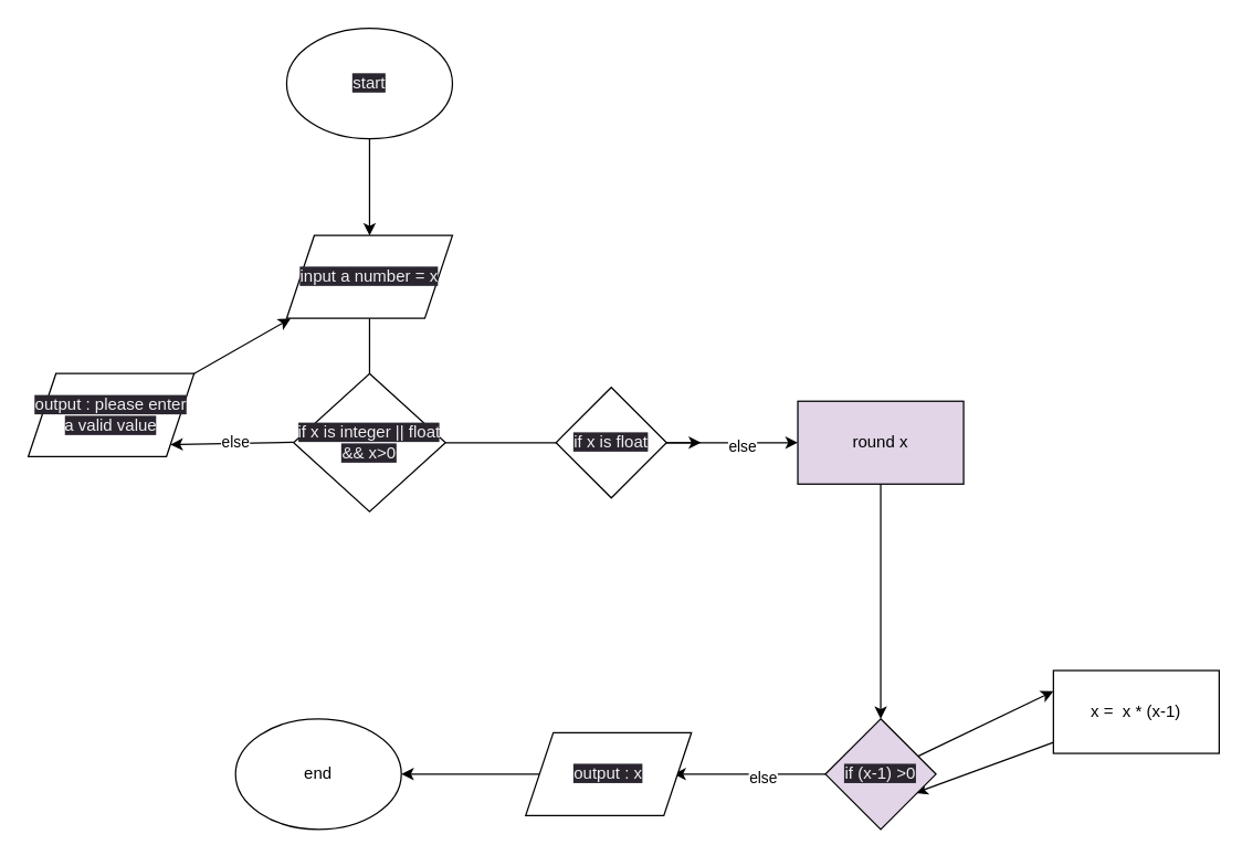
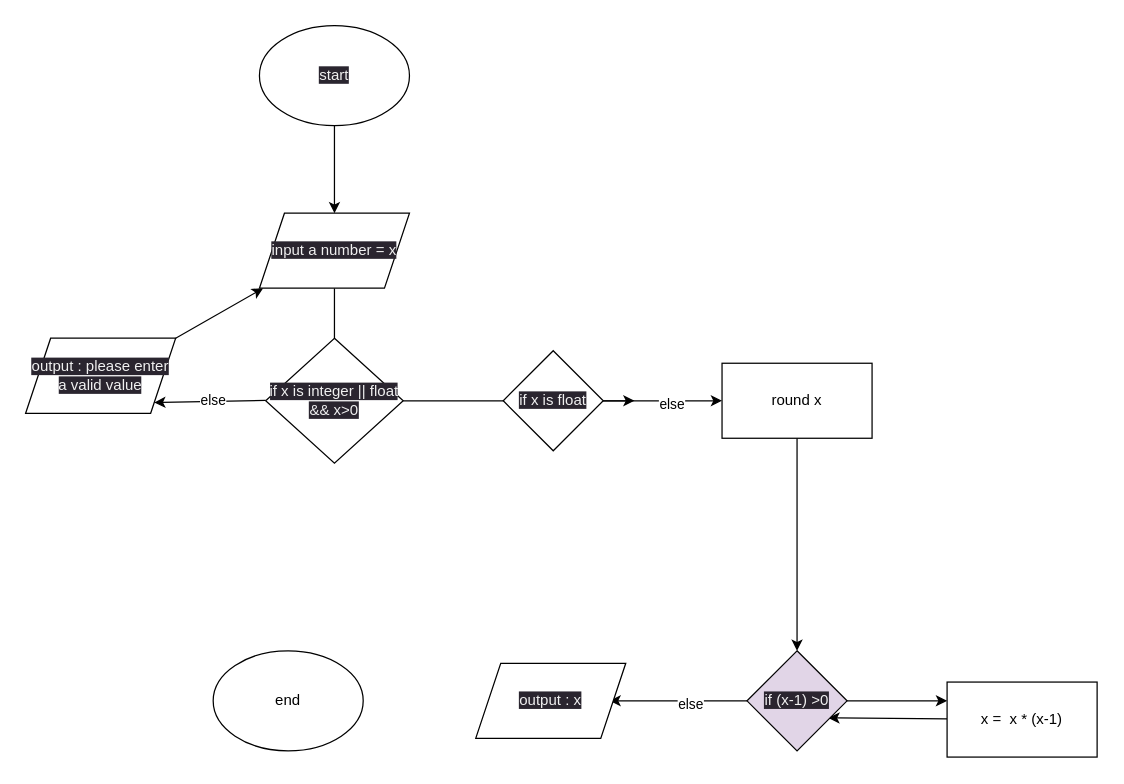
  <mxCell id="0" />
  <mxCell id="1" parent="0" />
  <mxCell id="2" value="" style="edgeStyle=none;html=1;" parent="1" edge="1"><mxGeometry relative="1" as="geometry"><mxPoint x="267" y="100" as="sourcePoint" /><mxPoint x="267" y="170" as="targetPoint" /></mxGeometry></mxCell>
  <mxCell id="3" value="" style="edgeStyle=none;html=1;" parent="1" edge="1"><mxGeometry relative="1" as="geometry"><mxPoint x="267" y="290" as="targetPoint" /><mxPoint x="267" y="230" as="sourcePoint" /></mxGeometry></mxCell>
  <mxCell id="4" value="" style="edgeStyle=none;html=1;entryX=1;entryY=1;entryDx=0;entryDy=0;" parent="1" edge="1" target="23"><mxGeometry relative="1" as="geometry"><mxPoint x="212" y="319.67" as="sourcePoint" /><mxPoint x="132" y="319.67" as="targetPoint" /></mxGeometry></mxCell>
  <mxCell id="5" value="else" style="edgeLabel;html=1;align=center;verticalAlign=middle;resizable=0;points=[];" parent="4" vertex="1" connectable="0"><mxGeometry x="-0.058" y="-1" relative="1" as="geometry"><mxPoint as="offset" /></mxGeometry></mxCell>
  <mxCell id="6" value="" style="edgeStyle=none;html=1;entryX=0.5;entryY=0;entryDx=0;entryDy=0;exitX=1;exitY=0.5;exitDx=0;exitDy=0;" parent="1" source="12" edge="1"><mxGeometry relative="1" as="geometry"><mxPoint x="267" y="350" as="sourcePoint" /><mxPoint x="507" y="320" as="targetPoint" /></mxGeometry></mxCell>
  <mxCell id="7" value="" style="edgeStyle=none;html=1;exitX=1;exitY=0;exitDx=0;exitDy=0;" parent="1" source="23" edge="1"><mxGeometry relative="1" as="geometry"><mxPoint x="150" y="270" as="sourcePoint" /><mxPoint x="210" y="230" as="targetPoint" /></mxGeometry></mxCell>
  <mxCell id="8" value="" style="edgeStyle=none;html=1;entryX=0.813;entryY=0.671;entryDx=0;entryDy=0;entryPerimeter=0;" parent="1" source="9" target="19" edge="1"><mxGeometry relative="1" as="geometry" /></mxCell>
- <mxCell id="9" value="x =&amp;nbsp; x * (x-1)" style="whiteSpace=wrap;html=1;" parent="1" vertex="1"><mxGeometry x="762" y="485" width="120" height="60" as="geometry" /></mxCell>
+ <mxCell id="9" value="x =&amp;nbsp; x * (x-1)" style="whiteSpace=wrap;html=1;" parent="1" vertex="1"><mxGeometry x="757" y="545" width="120" height="60" as="geometry" /></mxCell>
  <mxCell id="10" style="edgeStyle=none;html=1;" parent="1" source="11" target="19" edge="1"><mxGeometry relative="1" as="geometry"><mxPoint x="331" y="530.677" as="targetPoint" /></mxGeometry></mxCell>
- <mxCell id="11" value="round x" style="whiteSpace=wrap;html=1;fillColor=#e1d5e7;" parent="1" vertex="1"><mxGeometry x="577" y="290" width="120" height="60" as="geometry" /></mxCell>
+ <mxCell id="11" value="round x" style="whiteSpace=wrap;html=1;" parent="1" vertex="1"><mxGeometry x="577" y="290" width="120" height="60" as="geometry" /></mxCell>
  <mxCell id="12" value="&lt;span style=&quot;color: rgb(240, 240, 240); font-family: Helvetica; font-size: 12px; font-style: normal; font-variant-ligatures: normal; font-variant-caps: normal; font-weight: 400; letter-spacing: normal; orphans: 2; text-align: center; text-indent: 0px; text-transform: none; widows: 2; word-spacing: 0px; -webkit-text-stroke-width: 0px; background-color: rgb(42, 37, 47); text-decoration-thickness: initial; text-decoration-style: initial; text-decoration-color: initial; float: none; display: inline !important;&quot;&gt;if x is integer || float &amp;amp;&amp;amp; x&amp;gt;0&lt;/span&gt;" style="rhombus;whiteSpace=wrap;html=1;" parent="1" vertex="1"><mxGeometry x="212" y="270" width="110" height="100" as="geometry" /></mxCell>
  <mxCell id="13" value="" style="edgeStyle=none;html=1;" parent="1" source="15" target="11" edge="1"><mxGeometry relative="1" as="geometry" /></mxCell>
  <mxCell id="14" value="else" style="edgeLabel;html=1;align=center;verticalAlign=middle;resizable=0;points=[];" parent="13" vertex="1" connectable="0"><mxGeometry x="0.133" y="-2" relative="1" as="geometry"><mxPoint as="offset" /></mxGeometry></mxCell>
  <mxCell id="15" value="&lt;meta charset=&quot;utf-8&quot;&gt;&lt;span style=&quot;color: rgb(240, 240, 240); font-family: Helvetica; font-size: 12px; font-style: normal; font-variant-ligatures: normal; font-variant-caps: normal; font-weight: 400; letter-spacing: normal; orphans: 2; text-align: center; text-indent: 0px; text-transform: none; widows: 2; word-spacing: 0px; -webkit-text-stroke-width: 0px; background-color: rgb(42, 37, 47); text-decoration-thickness: initial; text-decoration-style: initial; text-decoration-color: initial; float: none; display: inline !important;&quot;&gt;if x is float&lt;/span&gt;" style="rhombus;whiteSpace=wrap;html=1;" parent="1" vertex="1"><mxGeometry x="402" y="280" width="80" height="80" as="geometry" /></mxCell>
  <mxCell id="16" value="" style="edgeStyle=none;html=1;entryX=0;entryY=0.25;entryDx=0;entryDy=0;" parent="1" source="19" target="9" edge="1"><mxGeometry relative="1" as="geometry"><mxPoint x="527" y="560" as="targetPoint" /></mxGeometry></mxCell>
  <mxCell id="17" style="edgeStyle=none;html=1;" parent="1" source="19" edge="1"><mxGeometry relative="1" as="geometry"><mxPoint x="487" y="560" as="targetPoint" /></mxGeometry></mxCell>
  <mxCell id="18" value="else" style="edgeLabel;html=1;align=center;verticalAlign=middle;resizable=0;points=[];" parent="17" vertex="1" connectable="0"><mxGeometry x="-0.165" y="2" relative="1" as="geometry"><mxPoint as="offset" /></mxGeometry></mxCell>
  <mxCell id="19" value="&lt;meta charset=&quot;utf-8&quot;&gt;&lt;span style=&quot;color: rgb(240, 240, 240); font-family: Helvetica; font-size: 12px; font-style: normal; font-variant-ligatures: normal; font-variant-caps: normal; font-weight: 400; letter-spacing: normal; orphans: 2; text-align: center; text-indent: 0px; text-transform: none; widows: 2; word-spacing: 0px; -webkit-text-stroke-width: 0px; background-color: rgb(42, 37, 47); text-decoration-thickness: initial; text-decoration-style: initial; text-decoration-color: initial; float: none; display: inline !important;&quot;&gt;if (x-1) &amp;gt;0&lt;/span&gt;" style="rhombus;whiteSpace=wrap;html=1;fillColor=#e1d5e7;" parent="1" vertex="1"><mxGeometry x="597" y="520" width="80" height="80" as="geometry" /></mxCell>
  <mxCell id="20" value="&lt;meta charset=&quot;utf-8&quot;&gt;&lt;span style=&quot;color: rgb(240, 240, 240); font-family: Helvetica; font-size: 12px; font-style: normal; font-variant-ligatures: normal; font-variant-caps: normal; font-weight: 400; letter-spacing: normal; orphans: 2; text-align: center; text-indent: 0px; text-transform: none; widows: 2; word-spacing: 0px; -webkit-text-stroke-width: 0px; background-color: rgb(42, 37, 47); text-decoration-thickness: initial; text-decoration-style: initial; text-decoration-color: initial; float: none; display: inline !important;&quot;&gt;input a number = x&lt;/span&gt;" style="shape=parallelogram;perimeter=parallelogramPerimeter;whiteSpace=wrap;html=1;fixedSize=1;" vertex="1" parent="1"><mxGeometry x="207" y="170" width="120" height="60" as="geometry" /></mxCell>
- <mxCell id="21" style="edgeStyle=none;html=1;" edge="1" parent="1" source="22" target="25"><mxGeometry relative="1" as="geometry" /></mxCell>
  <mxCell id="22" value="&lt;meta charset=&quot;utf-8&quot;&gt;&lt;span style=&quot;color: rgb(240, 240, 240); font-family: Helvetica; font-size: 12px; font-style: normal; font-variant-ligatures: normal; font-variant-caps: normal; font-weight: 400; letter-spacing: normal; orphans: 2; text-align: center; text-indent: 0px; text-transform: none; widows: 2; word-spacing: 0px; -webkit-text-stroke-width: 0px; background-color: rgb(42, 37, 47); text-decoration-thickness: initial; text-decoration-style: initial; text-decoration-color: initial; float: none; display: inline !important;&quot;&gt;output : x&lt;/span&gt;" style="shape=parallelogram;perimeter=parallelogramPerimeter;whiteSpace=wrap;html=1;fixedSize=1;" vertex="1" parent="1"><mxGeometry x="380" y="530" width="120" height="60" as="geometry" /></mxCell>
  <mxCell id="23" value="&lt;meta charset=&quot;utf-8&quot;&gt;&lt;span style=&quot;color: rgb(240, 240, 240); font-family: Helvetica; font-size: 12px; font-style: normal; font-variant-ligatures: normal; font-variant-caps: normal; font-weight: 400; letter-spacing: normal; orphans: 2; text-align: center; text-indent: 0px; text-transform: none; widows: 2; word-spacing: 0px; -webkit-text-stroke-width: 0px; background-color: rgb(42, 37, 47); text-decoration-thickness: initial; text-decoration-style: initial; text-decoration-color: initial; float: none; display: inline !important;&quot;&gt;output : please enter a valid value&lt;/span&gt;" style="shape=parallelogram;perimeter=parallelogramPerimeter;whiteSpace=wrap;html=1;fixedSize=1;" vertex="1" parent="1"><mxGeometry x="20" y="270" width="120" height="60" as="geometry" /></mxCell>
  <mxCell id="24" value="&lt;meta charset=&quot;utf-8&quot;&gt;&lt;span style=&quot;color: rgb(240, 240, 240); font-family: Helvetica; font-size: 12px; font-style: normal; font-variant-ligatures: normal; font-variant-caps: normal; font-weight: 400; letter-spacing: normal; orphans: 2; text-align: center; text-indent: 0px; text-transform: none; widows: 2; word-spacing: 0px; -webkit-text-stroke-width: 0px; background-color: rgb(42, 37, 47); text-decoration-thickness: initial; text-decoration-style: initial; text-decoration-color: initial; float: none; display: inline !important;&quot;&gt;start&lt;/span&gt;" style="ellipse;whiteSpace=wrap;html=1;" vertex="1" parent="1"><mxGeometry x="207" y="20" width="120" height="80" as="geometry" /></mxCell>
  <mxCell id="25" value="end" style="ellipse;whiteSpace=wrap;html=1;" vertex="1" parent="1"><mxGeometry x="170" y="520" width="120" height="80" as="geometry" /></mxCell>
